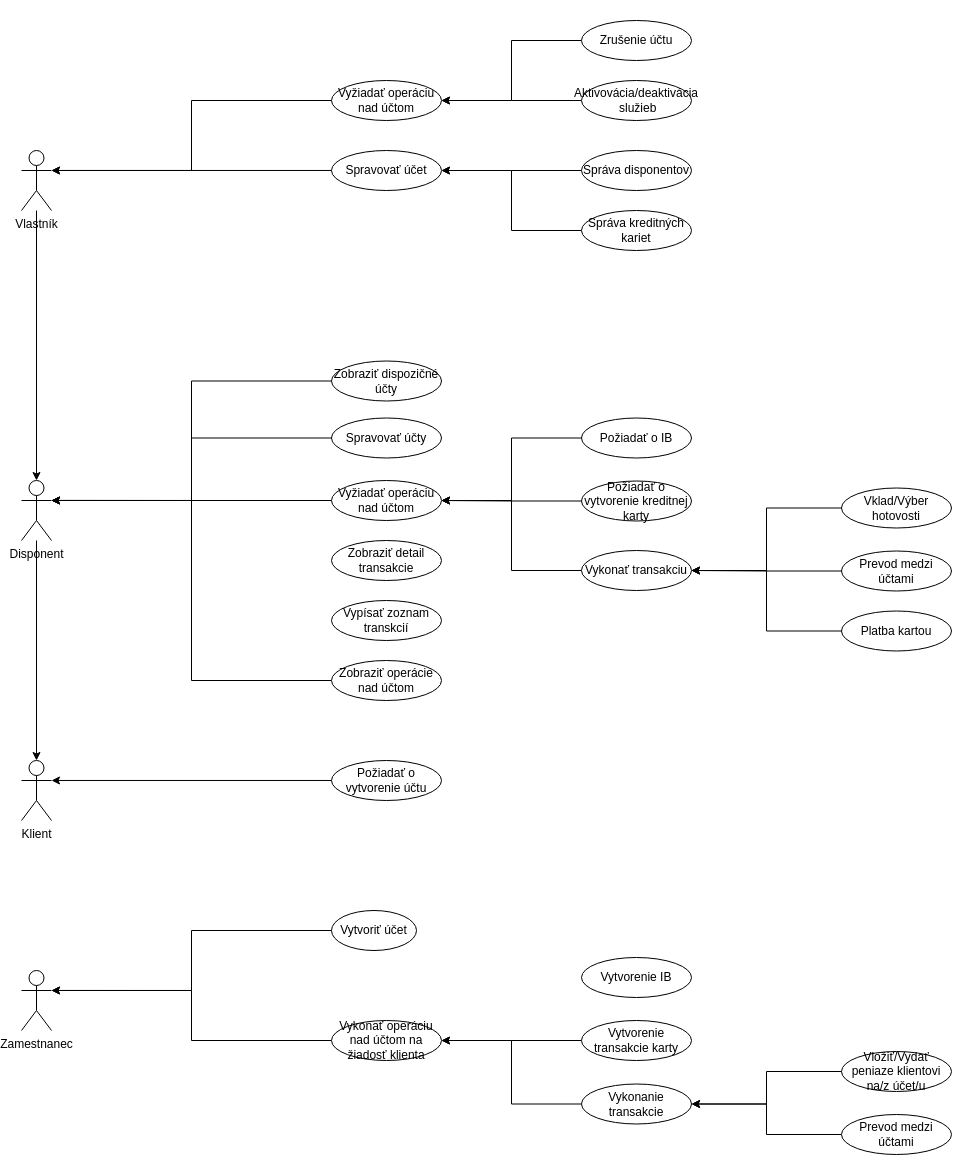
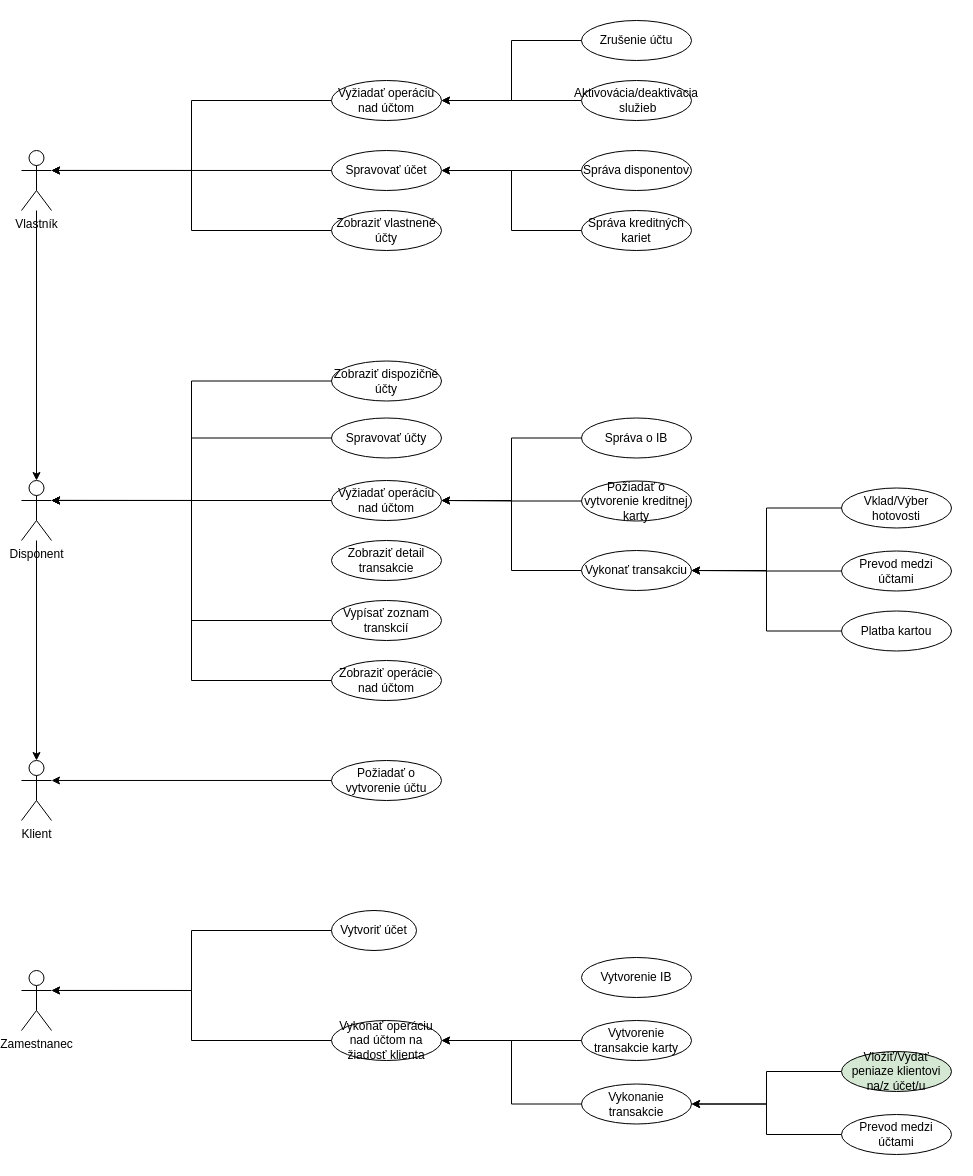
  <mxCell id="0" />
  <mxCell id="1" parent="0" />
  <mxCell id="2" style="edgeStyle=orthogonalEdgeStyle;rounded=0;orthogonalLoop=1;jettySize=auto;html=1;entryX=0.5;entryY=0;entryDx=0;entryDy=0;entryPerimeter=0;" parent="1" source="3" target="15" edge="1"><mxGeometry relative="1" as="geometry" /></mxCell>
  <mxCell id="3" value="&lt;div&gt;Disponent&lt;/div&gt;" style="shape=umlActor;verticalLabelPosition=bottom;verticalAlign=top;html=1;" parent="1" vertex="1"><mxGeometry x="20" y="480" width="30" height="60" as="geometry" /></mxCell>
  <mxCell id="4" style="edgeStyle=orthogonalEdgeStyle;rounded=0;orthogonalLoop=1;jettySize=auto;html=1;entryX=0.5;entryY=0;entryDx=0;entryDy=0;entryPerimeter=0;" parent="1" source="5" target="3" edge="1"><mxGeometry relative="1" as="geometry" /></mxCell>
  <mxCell id="5" value="&lt;div&gt;Vlastník&lt;/div&gt;" style="shape=umlActor;verticalLabelPosition=bottom;verticalAlign=top;html=1;" parent="1" vertex="1"><mxGeometry x="20" y="150" width="30" height="60" as="geometry" /></mxCell>
  <mxCell id="6" style="edgeStyle=elbowEdgeStyle;rounded=0;html=1;entryX=1;entryY=0.5;entryDx=0;entryDy=0;" edge="1" parent="1" source="7" target="34"><mxGeometry relative="1" as="geometry" /></mxCell>
- <mxCell id="7" value="Požiadať o IB" style="ellipse;whiteSpace=wrap;html=1;" parent="1" vertex="1"><mxGeometry x="580" y="417.5" width="110" height="40" as="geometry" /></mxCell>
+ <mxCell id="7" value="Správa o IB" style="ellipse;whiteSpace=wrap;html=1;" parent="1" vertex="1"><mxGeometry x="580" y="417.5" width="110" height="40" as="geometry" /></mxCell>
  <mxCell id="8" style="edgeStyle=elbowEdgeStyle;rounded=0;html=1;entryX=1;entryY=0.5;entryDx=0;entryDy=0;" edge="1" parent="1" source="9" target="34"><mxGeometry relative="1" as="geometry" /></mxCell>
  <mxCell id="9" value="&lt;div&gt;Požiadať o vytvorenie kreditnej karty&lt;/div&gt;" style="ellipse;whiteSpace=wrap;html=1;" parent="1" vertex="1"><mxGeometry x="580" y="480.5" width="110" height="40" as="geometry" /></mxCell>
  <mxCell id="10" style="edgeStyle=orthogonalEdgeStyle;rounded=0;orthogonalLoop=1;jettySize=auto;html=1;entryX=1;entryY=0.333;entryDx=0;entryDy=0;entryPerimeter=0;" parent="1" source="11" target="5" edge="1"><mxGeometry relative="1" as="geometry" /></mxCell>
  <mxCell id="11" value="Spravovať účet" style="ellipse;whiteSpace=wrap;html=1;" parent="1" vertex="1"><mxGeometry x="330" y="150" width="110" height="40" as="geometry" /></mxCell>
  <mxCell id="12" style="edgeStyle=elbowEdgeStyle;rounded=0;html=1;entryX=1;entryY=0.5;entryDx=0;entryDy=0;" edge="1" parent="1" source="13" target="48"><mxGeometry relative="1" as="geometry" /></mxCell>
  <mxCell id="13" value="Aktivovácia/deaktivácia&lt;br&gt;&amp;nbsp;služieb" style="ellipse;whiteSpace=wrap;html=1;" parent="1" vertex="1"><mxGeometry x="580" y="80" width="110" height="40" as="geometry" /></mxCell>
  <mxCell id="14" value="Zobraziť detail transakcie" style="ellipse;whiteSpace=wrap;html=1;" parent="1" vertex="1"><mxGeometry x="330" y="540" width="110" height="40" as="geometry" /></mxCell>
  <mxCell id="15" value="Klient" style="shape=umlActor;verticalLabelPosition=bottom;verticalAlign=top;html=1;outlineConnect=0;" parent="1" vertex="1"><mxGeometry x="20" y="760" width="30" height="60" as="geometry" /></mxCell>
  <mxCell id="16" style="edgeStyle=orthogonalEdgeStyle;rounded=0;orthogonalLoop=1;jettySize=auto;html=1;entryX=1;entryY=0.333;entryDx=0;entryDy=0;entryPerimeter=0;" parent="1" source="17" target="15" edge="1"><mxGeometry relative="1" as="geometry" /></mxCell>
  <mxCell id="17" value="Požiadať o vytvorenie účtu" style="ellipse;whiteSpace=wrap;html=1;" parent="1" vertex="1"><mxGeometry x="330" y="760" width="110" height="40" as="geometry" /></mxCell>
  <mxCell id="18" value="Zamestnanec" style="shape=umlActor;verticalLabelPosition=bottom;verticalAlign=top;html=1;outlineConnect=0;" parent="1" vertex="1"><mxGeometry x="20" y="970" width="30" height="60" as="geometry" /></mxCell>
  <mxCell id="19" style="edgeStyle=orthogonalEdgeStyle;rounded=0;orthogonalLoop=1;jettySize=auto;html=1;entryX=1;entryY=0.333;entryDx=0;entryDy=0;entryPerimeter=0;" parent="1" source="20" target="18" edge="1"><mxGeometry relative="1" as="geometry" /></mxCell>
  <mxCell id="20" value="&lt;div&gt;Vytvoriť účet&lt;/div&gt;" style="ellipse;whiteSpace=wrap;html=1;" parent="1" vertex="1"><mxGeometry x="330" y="910" width="85" height="40" as="geometry" /></mxCell>
  <mxCell id="21" style="edgeStyle=orthogonalEdgeStyle;rounded=0;orthogonalLoop=1;jettySize=auto;html=1;entryX=1;entryY=0.5;entryDx=0;entryDy=0;" parent="1" source="22" target="11" edge="1"><mxGeometry relative="1" as="geometry" /></mxCell>
  <mxCell id="22" value="&lt;div&gt;Správa kreditných kariet&lt;/div&gt;" style="ellipse;whiteSpace=wrap;html=1;" parent="1" vertex="1"><mxGeometry x="580" y="210" width="110" height="40" as="geometry" /></mxCell>
  <mxCell id="23" style="edgeStyle=orthogonalEdgeStyle;rounded=0;orthogonalLoop=1;jettySize=auto;html=1;exitX=0;exitY=0.5;exitDx=0;exitDy=0;entryX=1;entryY=0.333;entryDx=0;entryDy=0;entryPerimeter=0;" parent="1" source="24" target="3" edge="1"><mxGeometry relative="1" as="geometry" /></mxCell>
  <mxCell id="24" value="Zobraziť dispozičné účty" style="ellipse;whiteSpace=wrap;html=1;" parent="1" vertex="1"><mxGeometry x="330" y="360.5" width="110" height="40" as="geometry" /></mxCell>
+ <mxCell id="25" style="edgeStyle=orthogonalEdgeStyle;rounded=0;orthogonalLoop=1;jettySize=auto;html=1;exitX=0;exitY=0.5;exitDx=0;exitDy=0;entryX=1;entryY=0.333;entryDx=0;entryDy=0;entryPerimeter=0;" parent="1" source="26" target="5" edge="1"><mxGeometry relative="1" as="geometry" /></mxCell>
+ <mxCell id="26" value="Zobraziť vlastnené účty" style="ellipse;whiteSpace=wrap;html=1;" parent="1" vertex="1"><mxGeometry x="330" y="210" width="110" height="40" as="geometry" /></mxCell>
  <mxCell id="27" style="edgeStyle=orthogonalEdgeStyle;rounded=0;orthogonalLoop=1;jettySize=auto;html=1;entryX=1;entryY=0.333;entryDx=0;entryDy=0;entryPerimeter=0;" parent="1" source="28" target="3" edge="1"><mxGeometry relative="1" as="geometry" /></mxCell>
  <mxCell id="28" value="Spravovať účty" style="ellipse;whiteSpace=wrap;html=1;" parent="1" vertex="1"><mxGeometry x="330" y="417.5" width="110" height="40" as="geometry" /></mxCell>
  <mxCell id="29" style="edgeStyle=elbowEdgeStyle;rounded=0;html=1;entryX=1;entryY=0.5;entryDx=0;entryDy=0;" edge="1" parent="1" source="30" target="48"><mxGeometry relative="1" as="geometry" /></mxCell>
  <mxCell id="30" value="Zrušenie účtu" style="ellipse;whiteSpace=wrap;html=1;" parent="1" vertex="1"><mxGeometry x="580" y="20" width="110" height="40" as="geometry" /></mxCell>
  <mxCell id="31" style="edgeStyle=elbowEdgeStyle;rounded=0;html=1;entryX=1;entryY=0.333;entryDx=0;entryDy=0;entryPerimeter=0;" edge="1" parent="1" source="32" target="3"><mxGeometry relative="1" as="geometry" /></mxCell>
  <mxCell id="32" value="&lt;div&gt;Zobraziť operácie nad účtom&lt;/div&gt;" style="ellipse;whiteSpace=wrap;html=1;" vertex="1" parent="1"><mxGeometry x="330" y="660" width="110" height="40" as="geometry" /></mxCell>
  <mxCell id="33" style="edgeStyle=elbowEdgeStyle;rounded=0;html=1;entryX=1;entryY=0.333;entryDx=0;entryDy=0;entryPerimeter=0;" edge="1" parent="1" source="34" target="3"><mxGeometry relative="1" as="geometry" /></mxCell>
  <mxCell id="34" value="&lt;div&gt;Vyžiadať operáciu nad účtom&lt;/div&gt;" style="ellipse;whiteSpace=wrap;html=1;" vertex="1" parent="1"><mxGeometry x="330" y="480" width="110" height="40" as="geometry" /></mxCell>
  <mxCell id="35" style="edgeStyle=elbowEdgeStyle;rounded=0;html=1;entryX=1;entryY=0.5;entryDx=0;entryDy=0;" edge="1" parent="1" source="36" target="42"><mxGeometry relative="1" as="geometry" /></mxCell>
  <mxCell id="36" value="Vklad/Výber hotovosti" style="ellipse;whiteSpace=wrap;html=1;" vertex="1" parent="1"><mxGeometry x="840" y="487.5" width="110" height="40" as="geometry" /></mxCell>
  <mxCell id="37" style="edgeStyle=elbowEdgeStyle;rounded=0;html=1;entryX=1;entryY=0.5;entryDx=0;entryDy=0;" edge="1" parent="1" source="38" target="42"><mxGeometry relative="1" as="geometry" /></mxCell>
  <mxCell id="38" value="Platba kartou" style="ellipse;whiteSpace=wrap;html=1;" vertex="1" parent="1"><mxGeometry x="840" y="610.5" width="110" height="40" as="geometry" /></mxCell>
  <mxCell id="39" style="edgeStyle=elbowEdgeStyle;rounded=0;html=1;entryX=1;entryY=0.5;entryDx=0;entryDy=0;" edge="1" parent="1" source="40" target="42"><mxGeometry relative="1" as="geometry" /></mxCell>
  <mxCell id="40" value="Prevod medzi účtami" style="ellipse;whiteSpace=wrap;html=1;" vertex="1" parent="1"><mxGeometry x="840" y="550.5" width="110" height="40" as="geometry" /></mxCell>
  <mxCell id="41" style="edgeStyle=elbowEdgeStyle;rounded=0;html=1;entryX=1;entryY=0.5;entryDx=0;entryDy=0;" edge="1" parent="1" source="42" target="34"><mxGeometry relative="1" as="geometry" /></mxCell>
  <mxCell id="42" value="Vykonať transakciu" style="ellipse;whiteSpace=wrap;html=1;" vertex="1" parent="1"><mxGeometry x="580" y="550" width="110" height="40" as="geometry" /></mxCell>
+ <mxCell id="43" style="edgeStyle=elbowEdgeStyle;rounded=0;html=1;entryX=1;entryY=0.333;entryDx=0;entryDy=0;entryPerimeter=0;" edge="1" parent="1" source="44" target="3"><mxGeometry relative="1" as="geometry" /></mxCell>
  <mxCell id="44" value="Vypísať zoznam transkcií" style="ellipse;whiteSpace=wrap;html=1;" vertex="1" parent="1"><mxGeometry x="330" y="600" width="110" height="40" as="geometry" /></mxCell>
  <mxCell id="45" style="edgeStyle=elbowEdgeStyle;rounded=0;html=1;entryX=1;entryY=0.5;entryDx=0;entryDy=0;" edge="1" parent="1" source="46" target="11"><mxGeometry relative="1" as="geometry" /></mxCell>
  <mxCell id="46" value="&lt;div&gt;Správa disponentov&lt;/div&gt;" style="ellipse;whiteSpace=wrap;html=1;" vertex="1" parent="1"><mxGeometry x="580" y="150" width="110" height="40" as="geometry" /></mxCell>
  <mxCell id="47" style="edgeStyle=elbowEdgeStyle;rounded=0;html=1;entryX=1;entryY=0.333;entryDx=0;entryDy=0;entryPerimeter=0;" edge="1" parent="1" source="48" target="5"><mxGeometry relative="1" as="geometry" /></mxCell>
  <mxCell id="48" value="&lt;div&gt;Vyžiadať operáciu nad účtom&lt;/div&gt;" style="ellipse;whiteSpace=wrap;html=1;" vertex="1" parent="1"><mxGeometry x="330" y="80" width="110" height="40" as="geometry" /></mxCell>
  <mxCell id="49" style="edgeStyle=elbowEdgeStyle;rounded=0;html=1;entryX=1;entryY=0.333;entryDx=0;entryDy=0;entryPerimeter=0;" edge="1" parent="1" source="50" target="18"><mxGeometry relative="1" as="geometry" /></mxCell>
  <mxCell id="50" value="&lt;div&gt;Vykonať operáciu nad účtom na žiadosť klienta&lt;/div&gt;" style="ellipse;whiteSpace=wrap;html=1;" vertex="1" parent="1"><mxGeometry x="330" y="1020" width="110" height="40" as="geometry" /></mxCell>
  <mxCell id="51" value="Vytvorenie IB" style="ellipse;whiteSpace=wrap;html=1;" vertex="1" parent="1"><mxGeometry x="580" y="957" width="110" height="40" as="geometry" /></mxCell>
  <mxCell id="52" style="edgeStyle=elbowEdgeStyle;rounded=0;html=1;entryX=1;entryY=0.5;entryDx=0;entryDy=0;" edge="1" parent="1" source="53" target="50"><mxGeometry relative="1" as="geometry" /></mxCell>
  <mxCell id="53" value="&lt;div&gt;Vytvorenie transakcie karty&lt;/div&gt;" style="ellipse;whiteSpace=wrap;html=1;" vertex="1" parent="1"><mxGeometry x="580" y="1020" width="110" height="40" as="geometry" /></mxCell>
  <mxCell id="54" style="edgeStyle=elbowEdgeStyle;rounded=0;html=1;entryX=1;entryY=0.5;entryDx=0;entryDy=0;" edge="1" parent="1" source="55" target="59"><mxGeometry relative="1" as="geometry" /></mxCell>
- <mxCell id="55" value="Vložiť/Vydať peniaze klientovi na/z účet/u" style="ellipse;whiteSpace=wrap;html=1;" vertex="1" parent="1"><mxGeometry x="840" y="1051" width="110" height="40" as="geometry" /></mxCell>
+ <mxCell id="55" value="Vložiť/Vydať peniaze klientovi na/z účet/u" style="ellipse;whiteSpace=wrap;html=1;fillColor=#d5e8d4;" vertex="1" parent="1"><mxGeometry x="840" y="1051" width="110" height="40" as="geometry" /></mxCell>
  <mxCell id="56" style="edgeStyle=elbowEdgeStyle;rounded=0;html=1;entryX=1;entryY=0.5;entryDx=0;entryDy=0;" edge="1" parent="1" source="57" target="59"><mxGeometry relative="1" as="geometry" /></mxCell>
  <mxCell id="57" value="Prevod medzi účtami" style="ellipse;whiteSpace=wrap;html=1;" vertex="1" parent="1"><mxGeometry x="840" y="1114" width="110" height="40" as="geometry" /></mxCell>
  <mxCell id="58" style="edgeStyle=elbowEdgeStyle;rounded=0;html=1;entryX=1;entryY=0.5;entryDx=0;entryDy=0;" edge="1" parent="1" source="59" target="50"><mxGeometry relative="1" as="geometry" /></mxCell>
  <mxCell id="59" value="Vykonanie transakcie" style="ellipse;whiteSpace=wrap;html=1;" vertex="1" parent="1"><mxGeometry x="580" y="1083.5" width="110" height="40" as="geometry" /></mxCell>
